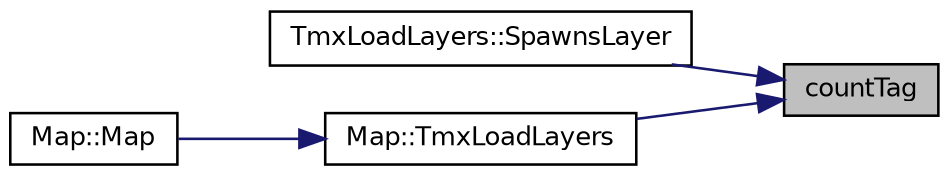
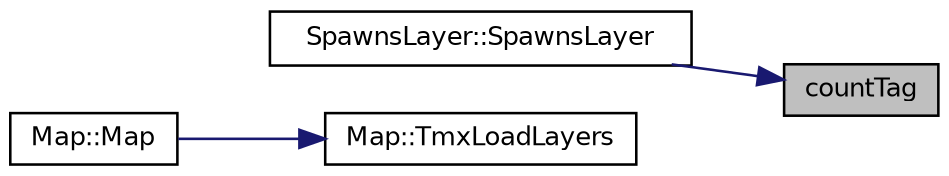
  digraph {
    rankdir=RL
    node [color=black fontname=Helvetica fontsize=10 shape=record]
    edge [color=midnightblue dir=back fontname=Helvetica fontsize=10 labelfontname=Helvetica labelfontsize=10 style=solid]
    n1 [fillcolor=grey75 fontcolor=black height=0.2 label=countTag style=filled width=0.4]
-   n2 [height=0.2 label="TmxLoadLayers::SpawnsLayer" width=0.4]
+   n2 [height=0.2 label="SpawnsLayer::SpawnsLayer" width=0.4]
    n3 [height=0.2 label="Map::TmxLoadLayers" width=0.4]
    n4 [height=0.2 label="Map::Map" width=0.4]
    n1 -> n2
-   n1 -> n3
    n3 -> n4
  }
